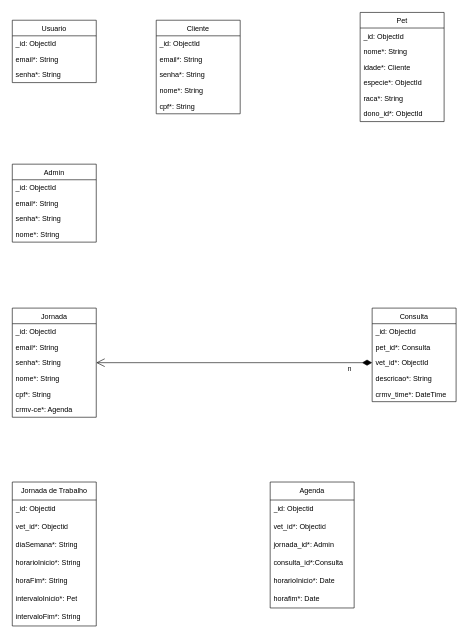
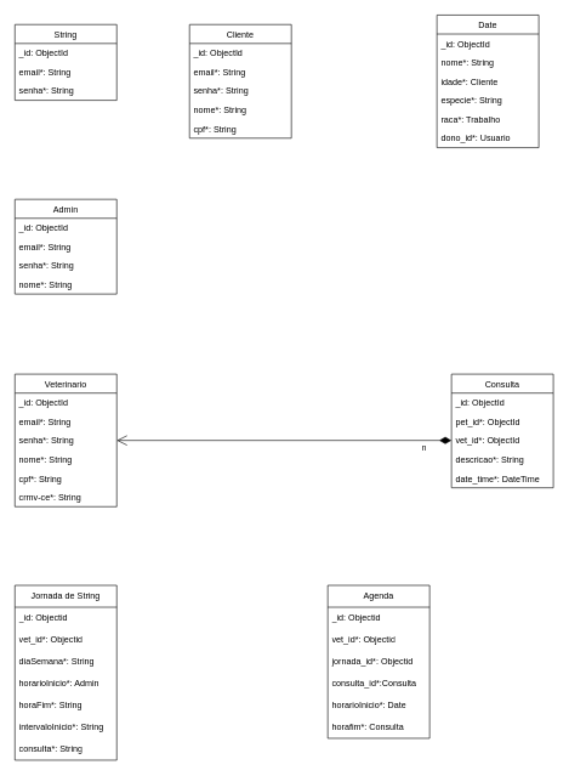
  <mxCell id="0" />
  <mxCell id="1" parent="0" />
  <mxCell id="2" value="Cliente" style="swimlane;fontStyle=0;childLayout=stackLayout;horizontal=1;startSize=26;fillColor=none;horizontalStack=0;resizeParent=1;resizeParentMax=0;resizeLast=0;collapsible=1;marginBottom=0;" parent="1" vertex="1"><mxGeometry x="260" y="33" width="140" height="156" as="geometry" /></mxCell>
  <mxCell id="3" value="_id: ObjectId" style="text;strokeColor=none;fillColor=none;align=left;verticalAlign=top;spacingLeft=4;spacingRight=4;overflow=hidden;rotatable=0;points=[[0,0.5],[1,0.5]];portConstraint=eastwest;" parent="2" vertex="1"><mxGeometry y="26" width="140" height="26" as="geometry" /></mxCell>
  <mxCell id="4" value="email*: String" style="text;strokeColor=none;fillColor=none;align=left;verticalAlign=top;spacingLeft=4;spacingRight=4;overflow=hidden;rotatable=0;points=[[0,0.5],[1,0.5]];portConstraint=eastwest;" parent="2" vertex="1"><mxGeometry y="52" width="140" height="26" as="geometry" /></mxCell>
  <mxCell id="5" value="senha*: String" style="text;strokeColor=none;fillColor=none;align=left;verticalAlign=top;spacingLeft=4;spacingRight=4;overflow=hidden;rotatable=0;points=[[0,0.5],[1,0.5]];portConstraint=eastwest;" parent="2" vertex="1"><mxGeometry y="78" width="140" height="26" as="geometry" /></mxCell>
  <mxCell id="6" value="nome*: String" style="text;strokeColor=none;fillColor=none;align=left;verticalAlign=top;spacingLeft=4;spacingRight=4;overflow=hidden;rotatable=0;points=[[0,0.5],[1,0.5]];portConstraint=eastwest;" parent="2" vertex="1"><mxGeometry y="104" width="140" height="26" as="geometry" /></mxCell>
  <mxCell id="7" value="cpf*: String" style="text;strokeColor=none;fillColor=none;align=left;verticalAlign=top;spacingLeft=4;spacingRight=4;overflow=hidden;rotatable=0;points=[[0,0.5],[1,0.5]];portConstraint=eastwest;" parent="2" vertex="1"><mxGeometry y="130" width="140" height="26" as="geometry" /></mxCell>
- <mxCell id="8" value="Pet" style="swimlane;fontStyle=0;childLayout=stackLayout;horizontal=1;startSize=26;fillColor=none;horizontalStack=0;resizeParent=1;resizeParentMax=0;resizeLast=0;collapsible=1;marginBottom=0;" parent="1" vertex="1"><mxGeometry x="600" y="20" width="140" height="182" as="geometry" /></mxCell>
+ <mxCell id="8" value="Date" style="swimlane;fontStyle=0;childLayout=stackLayout;horizontal=1;startSize=26;fillColor=none;horizontalStack=0;resizeParent=1;resizeParentMax=0;resizeLast=0;collapsible=1;marginBottom=0;" parent="1" vertex="1"><mxGeometry x="600" y="20" width="140" height="182" as="geometry" /></mxCell>
  <mxCell id="9" value="_id: ObjectId" style="text;strokeColor=none;fillColor=none;align=left;verticalAlign=top;spacingLeft=4;spacingRight=4;overflow=hidden;rotatable=0;points=[[0,0.5],[1,0.5]];portConstraint=eastwest;" parent="8" vertex="1"><mxGeometry y="26" width="140" height="26" as="geometry" /></mxCell>
  <mxCell id="10" value="nome*: String" style="text;strokeColor=none;fillColor=none;align=left;verticalAlign=top;spacingLeft=4;spacingRight=4;overflow=hidden;rotatable=0;points=[[0,0.5],[1,0.5]];portConstraint=eastwest;" parent="8" vertex="1"><mxGeometry y="52" width="140" height="26" as="geometry" /></mxCell>
  <mxCell id="11" value="idade*: Cliente" style="text;strokeColor=none;fillColor=none;align=left;verticalAlign=top;spacingLeft=4;spacingRight=4;overflow=hidden;rotatable=0;points=[[0,0.5],[1,0.5]];portConstraint=eastwest;" parent="8" vertex="1"><mxGeometry y="78" width="140" height="26" as="geometry" /></mxCell>
- <mxCell id="12" value="especie*: ObjectId" style="text;strokeColor=none;fillColor=none;align=left;verticalAlign=top;spacingLeft=4;spacingRight=4;overflow=hidden;rotatable=0;points=[[0,0.5],[1,0.5]];portConstraint=eastwest;" parent="8" vertex="1"><mxGeometry y="104" width="140" height="26" as="geometry" /></mxCell>
- <mxCell id="13" value="raca*: String" style="text;strokeColor=none;fillColor=none;align=left;verticalAlign=top;spacingLeft=4;spacingRight=4;overflow=hidden;rotatable=0;points=[[0,0.5],[1,0.5]];portConstraint=eastwest;" parent="8" vertex="1"><mxGeometry y="130" width="140" height="26" as="geometry" /></mxCell>
- <mxCell id="14" value="dono_id*: ObjectId" style="text;strokeColor=none;fillColor=none;align=left;verticalAlign=top;spacingLeft=4;spacingRight=4;overflow=hidden;rotatable=0;points=[[0,0.5],[1,0.5]];portConstraint=eastwest;" parent="8" vertex="1"><mxGeometry y="156" width="140" height="26" as="geometry" /></mxCell>
+ <mxCell id="12" value="especie*: String" style="text;strokeColor=none;fillColor=none;align=left;verticalAlign=top;spacingLeft=4;spacingRight=4;overflow=hidden;rotatable=0;points=[[0,0.5],[1,0.5]];portConstraint=eastwest;" parent="8" vertex="1"><mxGeometry y="104" width="140" height="26" as="geometry" /></mxCell>
+ <mxCell id="13" value="raca*: Trabalho" style="text;strokeColor=none;fillColor=none;align=left;verticalAlign=top;spacingLeft=4;spacingRight=4;overflow=hidden;rotatable=0;points=[[0,0.5],[1,0.5]];portConstraint=eastwest;" parent="8" vertex="1"><mxGeometry y="130" width="140" height="26" as="geometry" /></mxCell>
+ <mxCell id="14" value="dono_id*: Usuario" style="text;strokeColor=none;fillColor=none;align=left;verticalAlign=top;spacingLeft=4;spacingRight=4;overflow=hidden;rotatable=0;points=[[0,0.5],[1,0.5]];portConstraint=eastwest;" parent="8" vertex="1"><mxGeometry y="156" width="140" height="26" as="geometry" /></mxCell>
  <mxCell id="15" value="Consulta" style="swimlane;fontStyle=0;childLayout=stackLayout;horizontal=1;startSize=26;fillColor=none;horizontalStack=0;resizeParent=1;resizeParentMax=0;resizeLast=0;collapsible=1;marginBottom=0;" parent="1" vertex="1"><mxGeometry x="620" y="513" width="140" height="156" as="geometry" /></mxCell>
  <mxCell id="16" value="_id: ObjectId" style="text;strokeColor=none;fillColor=none;align=left;verticalAlign=top;spacingLeft=4;spacingRight=4;overflow=hidden;rotatable=0;points=[[0,0.5],[1,0.5]];portConstraint=eastwest;" parent="15" vertex="1"><mxGeometry y="26" width="140" height="26" as="geometry" /></mxCell>
- <mxCell id="17" value="pet_id*: Consulta" style="text;strokeColor=none;fillColor=none;align=left;verticalAlign=top;spacingLeft=4;spacingRight=4;overflow=hidden;rotatable=0;points=[[0,0.5],[1,0.5]];portConstraint=eastwest;" parent="15" vertex="1"><mxGeometry y="52" width="140" height="26" as="geometry" /></mxCell>
+ <mxCell id="17" value="pet_id*: ObjectId" style="text;strokeColor=none;fillColor=none;align=left;verticalAlign=top;spacingLeft=4;spacingRight=4;overflow=hidden;rotatable=0;points=[[0,0.5],[1,0.5]];portConstraint=eastwest;" parent="15" vertex="1"><mxGeometry y="52" width="140" height="26" as="geometry" /></mxCell>
  <mxCell id="18" value="vet_id*: ObjectId" style="text;strokeColor=none;fillColor=none;align=left;verticalAlign=top;spacingLeft=4;spacingRight=4;overflow=hidden;rotatable=0;points=[[0,0.5],[1,0.5]];portConstraint=eastwest;" parent="15" vertex="1"><mxGeometry y="78" width="140" height="26" as="geometry" /></mxCell>
  <mxCell id="19" value="descricao*: String" style="text;strokeColor=none;fillColor=none;align=left;verticalAlign=top;spacingLeft=4;spacingRight=4;overflow=hidden;rotatable=0;points=[[0,0.5],[1,0.5]];portConstraint=eastwest;" parent="15" vertex="1"><mxGeometry y="104" width="140" height="26" as="geometry" /></mxCell>
- <mxCell id="20" value="crmv_time*: DateTime" style="text;strokeColor=none;fillColor=none;align=left;verticalAlign=top;spacingLeft=4;spacingRight=4;overflow=hidden;rotatable=0;points=[[0,0.5],[1,0.5]];portConstraint=eastwest;" parent="15" vertex="1"><mxGeometry y="130" width="140" height="26" as="geometry" /></mxCell>
+ <mxCell id="20" value="date_time*: DateTime" style="text;strokeColor=none;fillColor=none;align=left;verticalAlign=top;spacingLeft=4;spacingRight=4;overflow=hidden;rotatable=0;points=[[0,0.5],[1,0.5]];portConstraint=eastwest;" parent="15" vertex="1"><mxGeometry y="130" width="140" height="26" as="geometry" /></mxCell>
  <mxCell id="21" value="Admin" style="swimlane;fontStyle=0;childLayout=stackLayout;horizontal=1;startSize=26;fillColor=none;horizontalStack=0;resizeParent=1;resizeParentMax=0;resizeLast=0;collapsible=1;marginBottom=0;" parent="1" vertex="1"><mxGeometry x="20" y="273" width="140" height="130" as="geometry" /></mxCell>
  <mxCell id="22" value="_id: ObjectId" style="text;strokeColor=none;fillColor=none;align=left;verticalAlign=top;spacingLeft=4;spacingRight=4;overflow=hidden;rotatable=0;points=[[0,0.5],[1,0.5]];portConstraint=eastwest;" parent="21" vertex="1"><mxGeometry y="26" width="140" height="26" as="geometry" /></mxCell>
  <mxCell id="23" value="email*: String" style="text;strokeColor=none;fillColor=none;align=left;verticalAlign=top;spacingLeft=4;spacingRight=4;overflow=hidden;rotatable=0;points=[[0,0.5],[1,0.5]];portConstraint=eastwest;" parent="21" vertex="1"><mxGeometry y="52" width="140" height="26" as="geometry" /></mxCell>
  <mxCell id="24" value="senha*: String" style="text;strokeColor=none;fillColor=none;align=left;verticalAlign=top;spacingLeft=4;spacingRight=4;overflow=hidden;rotatable=0;points=[[0,0.5],[1,0.5]];portConstraint=eastwest;" parent="21" vertex="1"><mxGeometry y="78" width="140" height="26" as="geometry" /></mxCell>
  <mxCell id="25" value="nome*: String" style="text;strokeColor=none;fillColor=none;align=left;verticalAlign=top;spacingLeft=4;spacingRight=4;overflow=hidden;rotatable=0;points=[[0,0.5],[1,0.5]];portConstraint=eastwest;" parent="21" vertex="1"><mxGeometry y="104" width="140" height="26" as="geometry" /></mxCell>
- <mxCell id="26" value="Jornada" style="swimlane;fontStyle=0;childLayout=stackLayout;horizontal=1;startSize=26;fillColor=none;horizontalStack=0;resizeParent=1;resizeParentMax=0;resizeLast=0;collapsible=1;marginBottom=0;" parent="1" vertex="1"><mxGeometry x="20" y="513" width="140" height="182" as="geometry" /></mxCell>
+ <mxCell id="26" value="Veterinario" style="swimlane;fontStyle=0;childLayout=stackLayout;horizontal=1;startSize=26;fillColor=none;horizontalStack=0;resizeParent=1;resizeParentMax=0;resizeLast=0;collapsible=1;marginBottom=0;" parent="1" vertex="1"><mxGeometry x="20" y="513" width="140" height="182" as="geometry" /></mxCell>
  <mxCell id="27" value="_id: ObjectId" style="text;strokeColor=none;fillColor=none;align=left;verticalAlign=top;spacingLeft=4;spacingRight=4;overflow=hidden;rotatable=0;points=[[0,0.5],[1,0.5]];portConstraint=eastwest;" parent="26" vertex="1"><mxGeometry y="26" width="140" height="26" as="geometry" /></mxCell>
  <mxCell id="28" value="email*: String" style="text;strokeColor=none;fillColor=none;align=left;verticalAlign=top;spacingLeft=4;spacingRight=4;overflow=hidden;rotatable=0;points=[[0,0.5],[1,0.5]];portConstraint=eastwest;" parent="26" vertex="1"><mxGeometry y="52" width="140" height="26" as="geometry" /></mxCell>
  <mxCell id="29" value="senha*: String" style="text;strokeColor=none;fillColor=none;align=left;verticalAlign=top;spacingLeft=4;spacingRight=4;overflow=hidden;rotatable=0;points=[[0,0.5],[1,0.5]];portConstraint=eastwest;" parent="26" vertex="1"><mxGeometry y="78" width="140" height="26" as="geometry" /></mxCell>
  <mxCell id="30" value="nome*: String" style="text;strokeColor=none;fillColor=none;align=left;verticalAlign=top;spacingLeft=4;spacingRight=4;overflow=hidden;rotatable=0;points=[[0,0.5],[1,0.5]];portConstraint=eastwest;" parent="26" vertex="1"><mxGeometry y="104" width="140" height="26" as="geometry" /></mxCell>
  <mxCell id="31" value="cpf*: String" style="text;strokeColor=none;fillColor=none;align=left;verticalAlign=top;spacingLeft=4;spacingRight=4;overflow=hidden;rotatable=0;points=[[0,0.5],[1,0.5]];portConstraint=eastwest;" parent="26" vertex="1"><mxGeometry y="130" width="140" height="26" as="geometry" /></mxCell>
- <mxCell id="32" value="crmv-ce*: Agenda" style="text;strokeColor=none;fillColor=none;align=left;verticalAlign=top;spacingLeft=4;spacingRight=4;overflow=hidden;rotatable=0;points=[[0,0.5],[1,0.5]];portConstraint=eastwest;" parent="26" vertex="1"><mxGeometry y="156" width="140" height="26" as="geometry" /></mxCell>
+ <mxCell id="32" value="crmv-ce*: String" style="text;strokeColor=none;fillColor=none;align=left;verticalAlign=top;spacingLeft=4;spacingRight=4;overflow=hidden;rotatable=0;points=[[0,0.5],[1,0.5]];portConstraint=eastwest;" parent="26" vertex="1"><mxGeometry y="156" width="140" height="26" as="geometry" /></mxCell>
  <mxCell id="33" value="n" style="endArrow=open;html=1;endSize=12;startArrow=diamondThin;startSize=14;startFill=1;edgeStyle=orthogonalEdgeStyle;align=left;verticalAlign=bottom;entryX=1;entryY=0.5;entryDx=0;entryDy=0;exitX=0;exitY=0.5;exitDx=0;exitDy=0;" parent="1" source="18" target="29" edge="1"><mxGeometry x="-0.818" y="19" relative="1" as="geometry"><mxPoint x="630" y="643" as="sourcePoint" /><mxPoint x="790" y="643" as="targetPoint" /><mxPoint as="offset" /></mxGeometry></mxCell>
- <mxCell id="34" value="Usuario" style="swimlane;fontStyle=0;childLayout=stackLayout;horizontal=1;startSize=26;fillColor=none;horizontalStack=0;resizeParent=1;resizeParentMax=0;resizeLast=0;collapsible=1;marginBottom=0;" parent="1" vertex="1"><mxGeometry x="20" y="33" width="140" height="104" as="geometry" /></mxCell>
+ <mxCell id="34" value="String" style="swimlane;fontStyle=0;childLayout=stackLayout;horizontal=1;startSize=26;fillColor=none;horizontalStack=0;resizeParent=1;resizeParentMax=0;resizeLast=0;collapsible=1;marginBottom=0;" parent="1" vertex="1"><mxGeometry x="20" y="33" width="140" height="104" as="geometry" /></mxCell>
  <mxCell id="35" value="_id: ObjectId" style="text;strokeColor=none;fillColor=none;align=left;verticalAlign=top;spacingLeft=4;spacingRight=4;overflow=hidden;rotatable=0;points=[[0,0.5],[1,0.5]];portConstraint=eastwest;" parent="34" vertex="1"><mxGeometry y="26" width="140" height="26" as="geometry" /></mxCell>
  <mxCell id="36" value="email*: String" style="text;strokeColor=none;fillColor=none;align=left;verticalAlign=top;spacingLeft=4;spacingRight=4;overflow=hidden;rotatable=0;points=[[0,0.5],[1,0.5]];portConstraint=eastwest;" parent="34" vertex="1"><mxGeometry y="52" width="140" height="26" as="geometry" /></mxCell>
  <mxCell id="37" value="senha*: String" style="text;strokeColor=none;fillColor=none;align=left;verticalAlign=top;spacingLeft=4;spacingRight=4;overflow=hidden;rotatable=0;points=[[0,0.5],[1,0.5]];portConstraint=eastwest;" parent="34" vertex="1"><mxGeometry y="78" width="140" height="26" as="geometry" /></mxCell>
- <mxCell id="38" value="Jornada de Trabalho" style="swimlane;fontStyle=0;childLayout=stackLayout;horizontal=1;startSize=30;horizontalStack=0;resizeParent=1;resizeParentMax=0;resizeLast=0;collapsible=1;marginBottom=0;whiteSpace=wrap;html=1;" vertex="1" parent="1"><mxGeometry x="20" y="803" width="140" height="240" as="geometry"><mxRectangle x="-160" y="810" width="150" height="30" as="alternateBounds" /></mxGeometry></mxCell>
+ <mxCell id="38" value="Jornada de String" style="swimlane;fontStyle=0;childLayout=stackLayout;horizontal=1;startSize=30;horizontalStack=0;resizeParent=1;resizeParentMax=0;resizeLast=0;collapsible=1;marginBottom=0;whiteSpace=wrap;html=1;" vertex="1" parent="1"><mxGeometry x="20" y="803" width="140" height="240" as="geometry"><mxRectangle x="-160" y="810" width="150" height="30" as="alternateBounds" /></mxGeometry></mxCell>
  <mxCell id="39" value="_id: Objectid" style="text;strokeColor=none;fillColor=none;align=left;verticalAlign=middle;spacingLeft=4;spacingRight=4;overflow=hidden;points=[[0,0.5],[1,0.5]];portConstraint=eastwest;rotatable=0;whiteSpace=wrap;html=1;" vertex="1" parent="38"><mxGeometry y="30" width="140" height="30" as="geometry" /></mxCell>
  <mxCell id="40" value="vet_id*: Objectid" style="text;strokeColor=none;fillColor=none;align=left;verticalAlign=middle;spacingLeft=4;spacingRight=4;overflow=hidden;points=[[0,0.5],[1,0.5]];portConstraint=eastwest;rotatable=0;whiteSpace=wrap;html=1;" vertex="1" parent="38"><mxGeometry y="60" width="140" height="30" as="geometry" /></mxCell>
  <mxCell id="41" value="diaSemana*: String" style="text;strokeColor=none;fillColor=none;align=left;verticalAlign=middle;spacingLeft=4;spacingRight=4;overflow=hidden;points=[[0,0.5],[1,0.5]];portConstraint=eastwest;rotatable=0;whiteSpace=wrap;html=1;" vertex="1" parent="38"><mxGeometry y="90" width="140" height="30" as="geometry" /></mxCell>
- <mxCell id="42" value="horarioInicio*: String" style="text;strokeColor=none;fillColor=none;align=left;verticalAlign=middle;spacingLeft=4;spacingRight=4;overflow=hidden;points=[[0,0.5],[1,0.5]];portConstraint=eastwest;rotatable=0;whiteSpace=wrap;html=1;" vertex="1" parent="38"><mxGeometry y="120" width="140" height="30" as="geometry" /></mxCell>
+ <mxCell id="42" value="horarioInicio*: Admin" style="text;strokeColor=none;fillColor=none;align=left;verticalAlign=middle;spacingLeft=4;spacingRight=4;overflow=hidden;points=[[0,0.5],[1,0.5]];portConstraint=eastwest;rotatable=0;whiteSpace=wrap;html=1;" vertex="1" parent="38"><mxGeometry y="120" width="140" height="30" as="geometry" /></mxCell>
  <mxCell id="43" value="horaFim*: String" style="text;strokeColor=none;fillColor=none;align=left;verticalAlign=middle;spacingLeft=4;spacingRight=4;overflow=hidden;points=[[0,0.5],[1,0.5]];portConstraint=eastwest;rotatable=0;whiteSpace=wrap;html=1;" vertex="1" parent="38"><mxGeometry y="150" width="140" height="30" as="geometry" /></mxCell>
- <mxCell id="44" value="intervaloInicio*: Pet" style="text;strokeColor=none;fillColor=none;align=left;verticalAlign=middle;spacingLeft=4;spacingRight=4;overflow=hidden;points=[[0,0.5],[1,0.5]];portConstraint=eastwest;rotatable=0;whiteSpace=wrap;html=1;" vertex="1" parent="38"><mxGeometry y="180" width="140" height="30" as="geometry" /></mxCell>
- <mxCell id="45" value="intervaloFim*: String" style="text;strokeColor=none;fillColor=none;align=left;verticalAlign=middle;spacingLeft=4;spacingRight=4;overflow=hidden;points=[[0,0.5],[1,0.5]];portConstraint=eastwest;rotatable=0;whiteSpace=wrap;html=1;" vertex="1" parent="38"><mxGeometry y="210" width="140" height="30" as="geometry" /></mxCell>
+ <mxCell id="44" value="intervaloInicio*: String" style="text;strokeColor=none;fillColor=none;align=left;verticalAlign=middle;spacingLeft=4;spacingRight=4;overflow=hidden;points=[[0,0.5],[1,0.5]];portConstraint=eastwest;rotatable=0;whiteSpace=wrap;html=1;" vertex="1" parent="38"><mxGeometry y="180" width="140" height="30" as="geometry" /></mxCell>
+ <mxCell id="45" value="consulta*: String" style="text;strokeColor=none;fillColor=none;align=left;verticalAlign=middle;spacingLeft=4;spacingRight=4;overflow=hidden;points=[[0,0.5],[1,0.5]];portConstraint=eastwest;rotatable=0;whiteSpace=wrap;html=1;" vertex="1" parent="38"><mxGeometry y="210" width="140" height="30" as="geometry" /></mxCell>
  <mxCell id="46" value="Agenda" style="swimlane;fontStyle=0;childLayout=stackLayout;horizontal=1;startSize=30;horizontalStack=0;resizeParent=1;resizeParentMax=0;resizeLast=0;collapsible=1;marginBottom=0;whiteSpace=wrap;html=1;" vertex="1" parent="1"><mxGeometry x="450" y="803" width="140" height="210" as="geometry"><mxRectangle x="-160" y="810" width="150" height="30" as="alternateBounds" /></mxGeometry></mxCell>
  <mxCell id="47" value="_id: Objectid" style="text;strokeColor=none;fillColor=none;align=left;verticalAlign=middle;spacingLeft=4;spacingRight=4;overflow=hidden;points=[[0,0.5],[1,0.5]];portConstraint=eastwest;rotatable=0;whiteSpace=wrap;html=1;" vertex="1" parent="46"><mxGeometry y="30" width="140" height="30" as="geometry" /></mxCell>
  <mxCell id="48" value="vet_id*: Objectid" style="text;strokeColor=none;fillColor=none;align=left;verticalAlign=middle;spacingLeft=4;spacingRight=4;overflow=hidden;points=[[0,0.5],[1,0.5]];portConstraint=eastwest;rotatable=0;whiteSpace=wrap;html=1;" vertex="1" parent="46"><mxGeometry y="60" width="140" height="30" as="geometry" /></mxCell>
- <mxCell id="49" value="jornada_id*: Admin" style="text;strokeColor=none;fillColor=none;align=left;verticalAlign=middle;spacingLeft=4;spacingRight=4;overflow=hidden;points=[[0,0.5],[1,0.5]];portConstraint=eastwest;rotatable=0;whiteSpace=wrap;html=1;" vertex="1" parent="46"><mxGeometry y="90" width="140" height="30" as="geometry" /></mxCell>
+ <mxCell id="49" value="jornada_id*: Objectid" style="text;strokeColor=none;fillColor=none;align=left;verticalAlign=middle;spacingLeft=4;spacingRight=4;overflow=hidden;points=[[0,0.5],[1,0.5]];portConstraint=eastwest;rotatable=0;whiteSpace=wrap;html=1;" vertex="1" parent="46"><mxGeometry y="90" width="140" height="30" as="geometry" /></mxCell>
  <mxCell id="50" value="consulta_id*:Consulta" style="text;strokeColor=none;fillColor=none;align=left;verticalAlign=middle;spacingLeft=4;spacingRight=4;overflow=hidden;points=[[0,0.5],[1,0.5]];portConstraint=eastwest;rotatable=0;whiteSpace=wrap;html=1;" vertex="1" parent="46"><mxGeometry y="120" width="140" height="30" as="geometry" /></mxCell>
  <mxCell id="51" value="horarioInicio*: Date" style="text;strokeColor=none;fillColor=none;align=left;verticalAlign=middle;spacingLeft=4;spacingRight=4;overflow=hidden;points=[[0,0.5],[1,0.5]];portConstraint=eastwest;rotatable=0;whiteSpace=wrap;html=1;" vertex="1" parent="46"><mxGeometry y="150" width="140" height="30" as="geometry" /></mxCell>
- <mxCell id="52" value="horafim*: Date&lt;span style=&quot;white-space: pre;&quot;&gt;&#09;&lt;/span&gt;" style="text;strokeColor=none;fillColor=none;align=left;verticalAlign=middle;spacingLeft=4;spacingRight=4;overflow=hidden;points=[[0,0.5],[1,0.5]];portConstraint=eastwest;rotatable=0;whiteSpace=wrap;html=1;" vertex="1" parent="46"><mxGeometry y="180" width="140" height="30" as="geometry" /></mxCell>
+ <mxCell id="52" value="horafim*: Consulta&lt;span style=&quot;white-space: pre;&quot;&gt;&#09;&lt;/span&gt;" style="text;strokeColor=none;fillColor=none;align=left;verticalAlign=middle;spacingLeft=4;spacingRight=4;overflow=hidden;points=[[0,0.5],[1,0.5]];portConstraint=eastwest;rotatable=0;whiteSpace=wrap;html=1;" vertex="1" parent="46"><mxGeometry y="180" width="140" height="30" as="geometry" /></mxCell>
